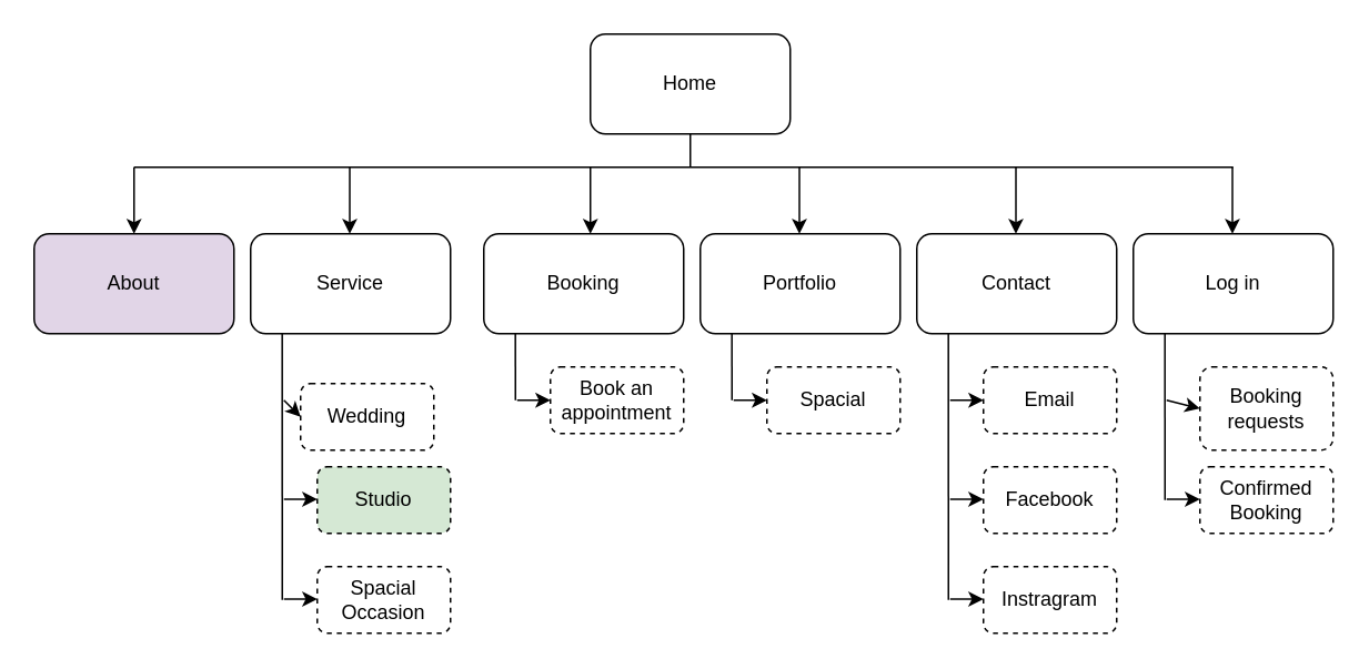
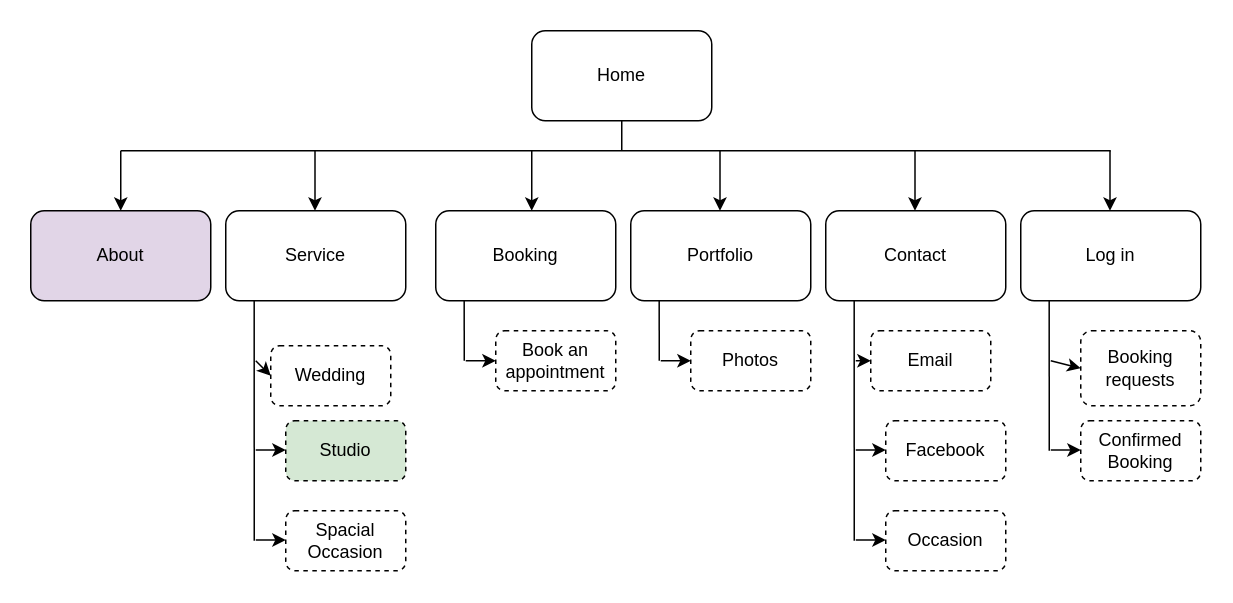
  <mxCell id="0" />
  <mxCell id="1" parent="0" />
  <mxCell id="2" value="Home" style="rounded=1;whiteSpace=wrap;html=1;" vertex="1" parent="1"><mxGeometry x="354" y="20" width="120" height="60" as="geometry" /></mxCell>
  <mxCell id="3" value="About" style="rounded=1;whiteSpace=wrap;html=1;fillColor=#e1d5e7;" vertex="1" parent="1"><mxGeometry x="20" y="140" width="120" height="60" as="geometry" /></mxCell>
  <mxCell id="4" value="Service" style="rounded=1;whiteSpace=wrap;html=1;" vertex="1" parent="1"><mxGeometry x="150" y="140" width="120" height="60" as="geometry" /></mxCell>
  <mxCell id="5" value="Booking" style="rounded=1;whiteSpace=wrap;html=1;" vertex="1" parent="1"><mxGeometry x="290" y="140" width="120" height="60" as="geometry" /></mxCell>
  <mxCell id="6" value="Portfolio" style="rounded=1;whiteSpace=wrap;html=1;" vertex="1" parent="1"><mxGeometry x="420" y="140" width="120" height="60" as="geometry" /></mxCell>
  <mxCell id="7" value="Contact" style="rounded=1;whiteSpace=wrap;html=1;" vertex="1" parent="1"><mxGeometry x="550" y="140" width="120" height="60" as="geometry" /></mxCell>
  <mxCell id="8" value="Log in" style="rounded=1;whiteSpace=wrap;html=1;" vertex="1" parent="1"><mxGeometry x="680" y="140" width="120" height="60" as="geometry" /></mxCell>
  <mxCell id="9" value="" style="endArrow=none;html=1;entryX=0.5;entryY=1;entryDx=0;entryDy=0;" edge="1" parent="1" target="2"><mxGeometry width="50" height="50" relative="1" as="geometry"><mxPoint x="414" y="100" as="sourcePoint" /><mxPoint x="440" y="200" as="targetPoint" /></mxGeometry></mxCell>
  <mxCell id="10" value="" style="endArrow=none;html=1;" edge="1" parent="1"><mxGeometry width="50" height="50" relative="1" as="geometry"><mxPoint x="80" y="100" as="sourcePoint" /><mxPoint x="740" y="100" as="targetPoint" /></mxGeometry></mxCell>
  <mxCell id="11" value="" style="endArrow=classic;html=1;entryX=0.5;entryY=0;entryDx=0;entryDy=0;" edge="1" parent="1" target="3"><mxGeometry width="50" height="50" relative="1" as="geometry"><mxPoint x="80" y="100" as="sourcePoint" /><mxPoint x="440" y="200" as="targetPoint" /></mxGeometry></mxCell>
  <mxCell id="12" value="" style="endArrow=classic;html=1;entryX=0.5;entryY=0;entryDx=0;entryDy=0;" edge="1" parent="1"><mxGeometry width="50" height="50" relative="1" as="geometry"><mxPoint x="209.5" y="100" as="sourcePoint" /><mxPoint x="209.5" y="140" as="targetPoint" /></mxGeometry></mxCell>
  <mxCell id="13" value="" style="endArrow=classic;html=1;entryX=0.5;entryY=0;entryDx=0;entryDy=0;" edge="1" parent="1"><mxGeometry width="50" height="50" relative="1" as="geometry"><mxPoint x="354" y="100" as="sourcePoint" /><mxPoint x="354" y="140" as="targetPoint" /></mxGeometry></mxCell>
  <mxCell id="14" value="" style="endArrow=classic;html=1;entryX=0.5;entryY=0;entryDx=0;entryDy=0;" edge="1" parent="1"><mxGeometry width="50" height="50" relative="1" as="geometry"><mxPoint x="479.5" y="100" as="sourcePoint" /><mxPoint x="479.5" y="140" as="targetPoint" /></mxGeometry></mxCell>
  <mxCell id="15" value="" style="endArrow=classic;html=1;entryX=0.5;entryY=0;entryDx=0;entryDy=0;" edge="1" parent="1"><mxGeometry width="50" height="50" relative="1" as="geometry"><mxPoint x="609.5" y="100" as="sourcePoint" /><mxPoint x="609.5" y="140" as="targetPoint" /></mxGeometry></mxCell>
  <mxCell id="16" value="" style="endArrow=classic;html=1;entryX=0.5;entryY=0;entryDx=0;entryDy=0;" edge="1" parent="1"><mxGeometry width="50" height="50" relative="1" as="geometry"><mxPoint x="739.5" y="100" as="sourcePoint" /><mxPoint x="739.5" y="140" as="targetPoint" /></mxGeometry></mxCell>
  <mxCell id="17" value="Wedding" style="rounded=1;whiteSpace=wrap;html=1;dashed=1;" vertex="1" parent="1"><mxGeometry x="180" y="230" width="80" height="40" as="geometry" /></mxCell>
  <mxCell id="18" value="Studio" style="rounded=1;whiteSpace=wrap;html=1;dashed=1;fillColor=#d5e8d4;" vertex="1" parent="1"><mxGeometry x="190" y="280" width="80" height="40" as="geometry" /></mxCell>
  <mxCell id="19" value="Spacial Occasion" style="rounded=1;whiteSpace=wrap;html=1;dashed=1;" vertex="1" parent="1"><mxGeometry x="190" y="340" width="80" height="40" as="geometry" /></mxCell>
  <mxCell id="20" value="" style="endArrow=none;html=1;entryX=0.158;entryY=1;entryDx=0;entryDy=0;entryPerimeter=0;" edge="1" parent="1" target="4"><mxGeometry width="50" height="50" relative="1" as="geometry"><mxPoint x="169" y="360" as="sourcePoint" /><mxPoint x="180" y="280" as="targetPoint" /></mxGeometry></mxCell>
  <mxCell id="21" value="" style="endArrow=classic;html=1;entryX=0;entryY=0.5;entryDx=0;entryDy=0;" edge="1" parent="1" target="17"><mxGeometry width="50" height="50" relative="1" as="geometry"><mxPoint x="170" y="240" as="sourcePoint" /><mxPoint x="140" y="250" as="targetPoint" /></mxGeometry></mxCell>
  <mxCell id="22" value="" style="endArrow=classic;html=1;entryX=0;entryY=0.5;entryDx=0;entryDy=0;" edge="1" parent="1"><mxGeometry width="50" height="50" relative="1" as="geometry"><mxPoint x="170" y="299.5" as="sourcePoint" /><mxPoint x="190" y="299.5" as="targetPoint" /></mxGeometry></mxCell>
  <mxCell id="23" value="" style="endArrow=classic;html=1;entryX=0;entryY=0.5;entryDx=0;entryDy=0;" edge="1" parent="1"><mxGeometry width="50" height="50" relative="1" as="geometry"><mxPoint x="170" y="359.5" as="sourcePoint" /><mxPoint x="190" y="359.5" as="targetPoint" /></mxGeometry></mxCell>
  <mxCell id="24" value="Book an appointment" style="rounded=1;whiteSpace=wrap;html=1;dashed=1;" vertex="1" parent="1"><mxGeometry x="330" y="220" width="80" height="40" as="geometry" /></mxCell>
  <mxCell id="25" value="" style="endArrow=none;html=1;entryX=0.158;entryY=1;entryDx=0;entryDy=0;entryPerimeter=0;" edge="1" parent="1"><mxGeometry width="50" height="50" relative="1" as="geometry"><mxPoint x="309" y="240" as="sourcePoint" /><mxPoint x="308.96" y="200" as="targetPoint" /></mxGeometry></mxCell>
  <mxCell id="26" value="" style="endArrow=classic;html=1;entryX=0;entryY=0.5;entryDx=0;entryDy=0;" edge="1" parent="1" target="24"><mxGeometry width="50" height="50" relative="1" as="geometry"><mxPoint x="310" y="240" as="sourcePoint" /><mxPoint x="280" y="250" as="targetPoint" /></mxGeometry></mxCell>
- <mxCell id="27" value="Spacial" style="rounded=1;whiteSpace=wrap;html=1;dashed=1;" vertex="1" parent="1"><mxGeometry x="460" y="220" width="80" height="40" as="geometry" /></mxCell>
+ <mxCell id="27" value="Photos" style="rounded=1;whiteSpace=wrap;html=1;dashed=1;" vertex="1" parent="1"><mxGeometry x="460" y="220" width="80" height="40" as="geometry" /></mxCell>
  <mxCell id="28" value="" style="endArrow=none;html=1;entryX=0.158;entryY=1;entryDx=0;entryDy=0;entryPerimeter=0;" edge="1" parent="1"><mxGeometry width="50" height="50" relative="1" as="geometry"><mxPoint x="439" y="240" as="sourcePoint" /><mxPoint x="438.96" y="200" as="targetPoint" /></mxGeometry></mxCell>
  <mxCell id="29" value="" style="endArrow=classic;html=1;entryX=0;entryY=0.5;entryDx=0;entryDy=0;" edge="1" parent="1" target="27"><mxGeometry width="50" height="50" relative="1" as="geometry"><mxPoint x="440" y="240" as="sourcePoint" /><mxPoint x="410" y="250" as="targetPoint" /></mxGeometry></mxCell>
- <mxCell id="30" value="Email" style="rounded=1;whiteSpace=wrap;html=1;dashed=1;" vertex="1" parent="1"><mxGeometry x="590" y="220" width="80" height="40" as="geometry" /></mxCell>
+ <mxCell id="30" value="Email" style="rounded=1;whiteSpace=wrap;html=1;dashed=1;" vertex="1" parent="1"><mxGeometry x="580" y="220" width="80" height="40" as="geometry" /></mxCell>
  <mxCell id="31" value="Facebook" style="rounded=1;whiteSpace=wrap;html=1;dashed=1;" vertex="1" parent="1"><mxGeometry x="590" y="280" width="80" height="40" as="geometry" /></mxCell>
- <mxCell id="32" value="Instragram" style="rounded=1;whiteSpace=wrap;html=1;dashed=1;" vertex="1" parent="1"><mxGeometry x="590" y="340" width="80" height="40" as="geometry" /></mxCell>
+ <mxCell id="32" value="Occasion" style="rounded=1;whiteSpace=wrap;html=1;dashed=1;" vertex="1" parent="1"><mxGeometry x="590" y="340" width="80" height="40" as="geometry" /></mxCell>
  <mxCell id="33" value="" style="endArrow=none;html=1;entryX=0.158;entryY=1;entryDx=0;entryDy=0;entryPerimeter=0;" edge="1" parent="1"><mxGeometry width="50" height="50" relative="1" as="geometry"><mxPoint x="569" y="360" as="sourcePoint" /><mxPoint x="568.96" y="200" as="targetPoint" /></mxGeometry></mxCell>
  <mxCell id="34" value="" style="endArrow=classic;html=1;entryX=0;entryY=0.5;entryDx=0;entryDy=0;" edge="1" parent="1" target="30"><mxGeometry width="50" height="50" relative="1" as="geometry"><mxPoint x="570" y="240" as="sourcePoint" /><mxPoint x="540" y="250" as="targetPoint" /></mxGeometry></mxCell>
  <mxCell id="35" value="" style="endArrow=classic;html=1;entryX=0;entryY=0.5;entryDx=0;entryDy=0;" edge="1" parent="1"><mxGeometry width="50" height="50" relative="1" as="geometry"><mxPoint x="570" y="299.5" as="sourcePoint" /><mxPoint x="590" y="299.5" as="targetPoint" /></mxGeometry></mxCell>
  <mxCell id="36" value="" style="endArrow=classic;html=1;entryX=0;entryY=0.5;entryDx=0;entryDy=0;" edge="1" parent="1"><mxGeometry width="50" height="50" relative="1" as="geometry"><mxPoint x="570" y="359.5" as="sourcePoint" /><mxPoint x="590" y="359.5" as="targetPoint" /></mxGeometry></mxCell>
  <mxCell id="37" value="Booking requests" style="rounded=1;whiteSpace=wrap;html=1;dashed=1;" vertex="1" parent="1"><mxGeometry x="720" y="220" width="80" height="50" as="geometry" /></mxCell>
  <mxCell id="38" value="Confirmed Booking" style="rounded=1;whiteSpace=wrap;html=1;dashed=1;" vertex="1" parent="1"><mxGeometry x="720" y="280" width="80" height="40" as="geometry" /></mxCell>
  <mxCell id="39" value="" style="endArrow=none;html=1;entryX=0.158;entryY=1;entryDx=0;entryDy=0;entryPerimeter=0;" edge="1" parent="1"><mxGeometry width="50" height="50" relative="1" as="geometry"><mxPoint x="699" y="300" as="sourcePoint" /><mxPoint x="698.96" y="200" as="targetPoint" /></mxGeometry></mxCell>
  <mxCell id="40" value="" style="endArrow=classic;html=1;entryX=0;entryY=0.5;entryDx=0;entryDy=0;" edge="1" parent="1" target="37"><mxGeometry width="50" height="50" relative="1" as="geometry"><mxPoint x="700" y="240" as="sourcePoint" /><mxPoint x="670" y="250" as="targetPoint" /></mxGeometry></mxCell>
  <mxCell id="41" value="" style="endArrow=classic;html=1;entryX=0;entryY=0.5;entryDx=0;entryDy=0;" edge="1" parent="1"><mxGeometry width="50" height="50" relative="1" as="geometry"><mxPoint x="700" y="299.5" as="sourcePoint" /><mxPoint x="720" y="299.5" as="targetPoint" /></mxGeometry></mxCell>
